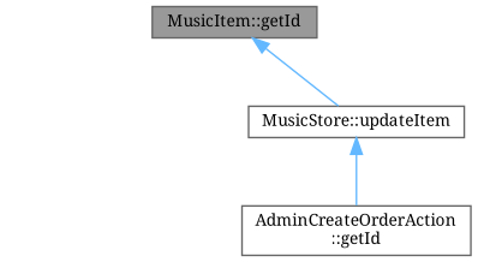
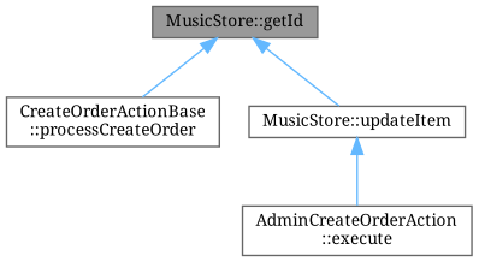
  digraph {
    fontname="Noto Serif"
    rankdir=TB
    node [color=grey40 fillcolor=white fontname="Noto Serif" fontsize=10 shape=box style=filled]
    edge [color=steelblue1 dir=back fontname="Noto Serif" fontsize=10 labelfontname=Helvetica labelfontsize=10 style=solid]
-   n1 [color=gray40 fillcolor=grey60 fontcolor=black height=0.2 label="MusicItem::getId" width=0.4]
+   n1 [color=gray40 fillcolor=grey60 fontcolor=black height=0.2 label="MusicStore::getId" width=0.4]
+   n2 [height=0.2 label="CreateOrderActionBase\l::processCreateOrder" width=0.4]
    n3 [height=0.2 label="MusicStore::updateItem" width=0.4]
-   n4 [height=0.2 label="AdminCreateOrderAction\l::getId" width=0.4]
+   n4 [height=0.2 label="AdminCreateOrderAction\l::execute" width=0.4]
+   n1 -> n2
    n1 -> n3
    n3 -> n4
  }
